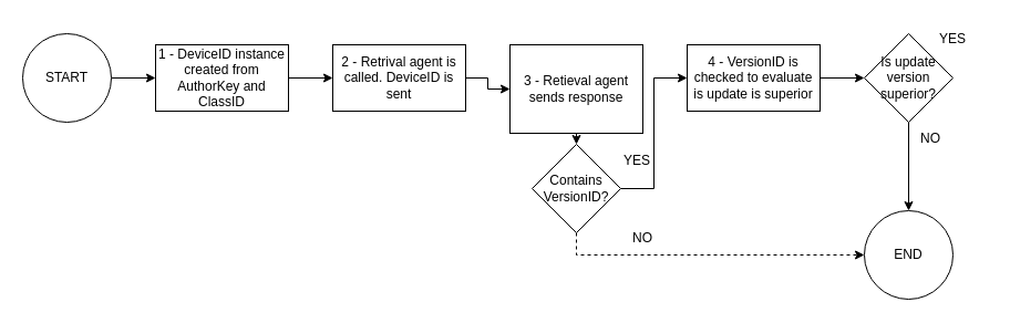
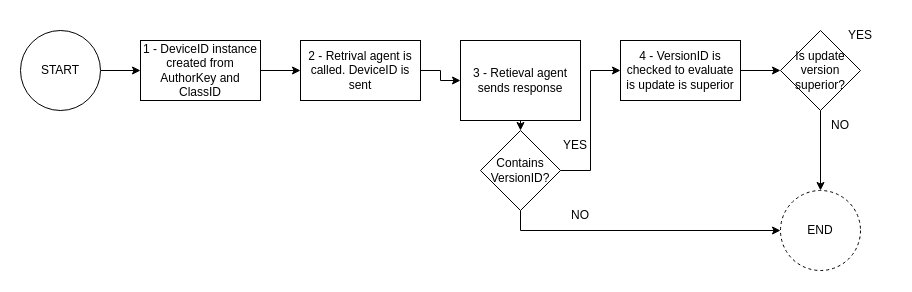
  <mxCell id="0" />
  <mxCell id="1" parent="0" />
  <mxCell id="2" style="edgeStyle=orthogonalEdgeStyle;rounded=0;orthogonalLoop=1;jettySize=auto;html=1;exitX=1;exitY=0.5;exitDx=0;exitDy=0;entryX=0;entryY=0.5;entryDx=0;entryDy=0;" edge="1" parent="1" source="3" target="5"><mxGeometry relative="1" as="geometry" /></mxCell>
  <mxCell id="3" value="START" style="ellipse;whiteSpace=wrap;html=1;aspect=fixed;" vertex="1" parent="1"><mxGeometry x="20" y="30" width="80" height="80" as="geometry" /></mxCell>
  <mxCell id="4" style="edgeStyle=orthogonalEdgeStyle;rounded=0;orthogonalLoop=1;jettySize=auto;html=1;exitX=1;exitY=0.5;exitDx=0;exitDy=0;entryX=0;entryY=0.5;entryDx=0;entryDy=0;" edge="1" parent="1" source="5" target="7"><mxGeometry relative="1" as="geometry" /></mxCell>
  <mxCell id="5" value="1 - DeviceID instance created from AuthorKey and ClassID" style="rounded=0;whiteSpace=wrap;html=1;" vertex="1" parent="1"><mxGeometry x="140" y="40" width="120" height="60" as="geometry" /></mxCell>
  <mxCell id="6" style="edgeStyle=orthogonalEdgeStyle;rounded=0;orthogonalLoop=1;jettySize=auto;html=1;exitX=1;exitY=0.5;exitDx=0;exitDy=0;entryX=0;entryY=0.5;entryDx=0;entryDy=0;" edge="1" parent="1" source="7" target="9"><mxGeometry relative="1" as="geometry" /></mxCell>
  <mxCell id="7" value="2 - Retrival agent is called. DeviceID is sent" style="rounded=0;whiteSpace=wrap;html=1;" vertex="1" parent="1"><mxGeometry x="300" y="40" width="120" height="60" as="geometry" /></mxCell>
  <mxCell id="8" style="edgeStyle=orthogonalEdgeStyle;rounded=0;orthogonalLoop=1;jettySize=auto;html=1;exitX=0.5;exitY=1;exitDx=0;exitDy=0;entryX=0.5;entryY=0;entryDx=0;entryDy=0;" edge="1" parent="1" source="9" target="12"><mxGeometry relative="1" as="geometry" /></mxCell>
  <mxCell id="9" value="3 - Retieval agent sends response" style="rounded=0;whiteSpace=wrap;html=1;" vertex="1" parent="1"><mxGeometry x="460" y="40" width="120" height="80" as="geometry" /></mxCell>
  <mxCell id="10" style="edgeStyle=orthogonalEdgeStyle;rounded=0;orthogonalLoop=1;jettySize=auto;html=1;exitX=1;exitY=0.5;exitDx=0;exitDy=0;entryX=0;entryY=0.5;entryDx=0;entryDy=0;" edge="1" parent="1" source="12" target="14"><mxGeometry relative="1" as="geometry" /></mxCell>
- <mxCell id="11" style="edgeStyle=orthogonalEdgeStyle;rounded=0;orthogonalLoop=1;jettySize=auto;html=1;exitX=0.5;exitY=1;exitDx=0;exitDy=0;entryX=0;entryY=0.5;entryDx=0;entryDy=0;dashed=1;" edge="1" parent="1" source="12" target="17"><mxGeometry relative="1" as="geometry" /></mxCell>
+ <mxCell id="11" style="edgeStyle=orthogonalEdgeStyle;rounded=0;orthogonalLoop=1;jettySize=auto;html=1;exitX=0.5;exitY=1;exitDx=0;exitDy=0;entryX=0;entryY=0.5;entryDx=0;entryDy=0;" edge="1" parent="1" source="12" target="17"><mxGeometry relative="1" as="geometry" /></mxCell>
  <mxCell id="12" value="Contains VersionID?" style="rhombus;whiteSpace=wrap;html=1;" vertex="1" parent="1"><mxGeometry x="480" y="130" width="80" height="80" as="geometry" /></mxCell>
  <mxCell id="13" style="edgeStyle=orthogonalEdgeStyle;rounded=0;orthogonalLoop=1;jettySize=auto;html=1;exitX=1;exitY=0.5;exitDx=0;exitDy=0;entryX=0;entryY=0.5;entryDx=0;entryDy=0;" edge="1" parent="1" source="14" target="16"><mxGeometry relative="1" as="geometry" /></mxCell>
  <mxCell id="14" value="4 - VersionID is checked to evaluate is update is superior" style="rounded=0;whiteSpace=wrap;html=1;" vertex="1" parent="1"><mxGeometry x="620" y="40" width="120" height="60" as="geometry" /></mxCell>
  <mxCell id="15" style="edgeStyle=orthogonalEdgeStyle;rounded=0;orthogonalLoop=1;jettySize=auto;html=1;exitX=0.5;exitY=1;exitDx=0;exitDy=0;entryX=0.5;entryY=0;entryDx=0;entryDy=0;" edge="1" parent="1" source="16" target="17"><mxGeometry relative="1" as="geometry" /></mxCell>
  <mxCell id="16" value="Is update version superior?" style="rhombus;whiteSpace=wrap;html=1;" vertex="1" parent="1"><mxGeometry x="780" y="30" width="80" height="80" as="geometry" /></mxCell>
- <mxCell id="17" value="END" style="ellipse;whiteSpace=wrap;html=1;aspect=fixed;" vertex="1" parent="1"><mxGeometry x="780" y="190" width="80" height="80" as="geometry" /></mxCell>
+ <mxCell id="17" value="END" style="ellipse;whiteSpace=wrap;html=1;aspect=fixed;dashed=1;" vertex="1" parent="1"><mxGeometry x="780" y="190" width="80" height="80" as="geometry" /></mxCell>
  <mxCell id="18" value="NO" style="text;html=1;strokeColor=none;fillColor=none;align=center;verticalAlign=middle;whiteSpace=wrap;rounded=0;" vertex="1" parent="1"><mxGeometry x="550" y="200" width="60" height="30" as="geometry" /></mxCell>
  <mxCell id="19" value="YES" style="text;html=1;strokeColor=none;fillColor=none;align=center;verticalAlign=middle;whiteSpace=wrap;rounded=0;" vertex="1" parent="1"><mxGeometry x="550" y="130" width="50" height="30" as="geometry" /></mxCell>
  <mxCell id="20" value="NO" style="text;html=1;strokeColor=none;fillColor=none;align=center;verticalAlign=middle;whiteSpace=wrap;rounded=0;" vertex="1" parent="1"><mxGeometry x="810" y="110" width="60" height="30" as="geometry" /></mxCell>
  <mxCell id="21" value="YES" style="text;html=1;strokeColor=none;fillColor=none;align=center;verticalAlign=middle;whiteSpace=wrap;rounded=0;" vertex="1" parent="1"><mxGeometry x="830" y="20" width="60" height="30" as="geometry" /></mxCell>
